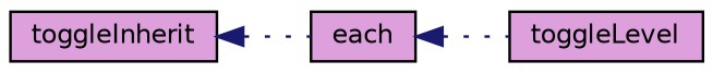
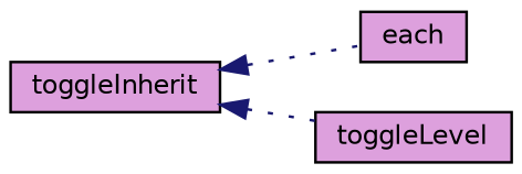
  digraph {
    fontname="DejaVu Sans"
    rankdir=LR
    node [color=black fillcolor=plum fontname="DejaVu Sans" fontsize=10 shape=record style=filled]
    edge [color=midnightblue dir=back fontname="DejaVu Sans" fontsize=10 labelfontname=Helvetica labelfontsize=10 style=dotted]
    n1 [fontcolor=black height=0.2 label=each width=0.4]
    n2 [height=0.2 label=toggleLevel width=0.4]
    n3 [height=0.2 label=toggleInherit width=0.4]
-   n1 -> n2
+   n3 -> n2
    n3 -> n1
  }
